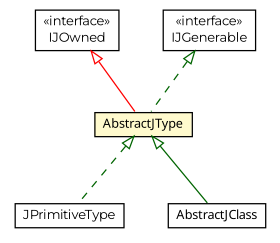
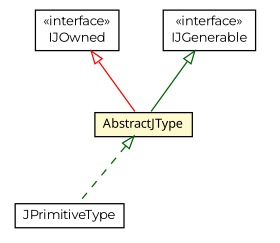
  digraph {
    fontname=Montserrat
    nodesep=0.25
    ranksep=0.5
    node [fontcolor=black fontname=Montserrat fontsize=10.0 shape=plaintext]
    edge [arrowtail=empty color=darkgreen dir=back fontname=Montserrat fontsize=10 headport=p labelfontname=arial labelfontsize=10 style=dashed tailport=p]
    n1 [label=<<table title="com.helger.jcodemodel.JPrimitiveType" border="0" cellborder="1" cellspacing="0" cellpadding="2" port="p" href="./JPrimitiveType.html"> 		<tr><td><table border="0" cellspacing="0" cellpadding="1"> <tr><td align="center" balign="center"> JPrimitiveType </td></tr> 		</table></td></tr> 		</table>>]
    n2 [label=<<table title="com.helger.jcodemodel.IJOwned" border="0" cellborder="1" cellspacing="0" cellpadding="2" port="p" href="./IJOwned.html"> 		<tr><td><table border="0" cellspacing="0" cellpadding="1"> <tr><td align="center" balign="center"> &#171;interface&#187; </td></tr> <tr><td align="center" balign="center"> IJOwned </td></tr> 		</table></td></tr> 		</table>>]
    n3 [label=<<table title="com.helger.jcodemodel.AbstractJType" border="0" cellborder="1" cellspacing="0" cellpadding="2" port="p" bgcolor="lemonChiffon" href="./AbstractJType.html"> 		<tr><td><table border="0" cellspacing="0" cellpadding="1"> <tr><td align="center" balign="center"><font face="ariali"> AbstractJType </font></td></tr> 		</table></td></tr> 		</table>>]
-   n4 [label=<<table title="com.helger.jcodemodel.AbstractJClass" border="0" cellborder="1" cellspacing="0" cellpadding="2" port="p" href="./AbstractJClass.html"> 		<tr><td><table border="0" cellspacing="0" cellpadding="1"> <tr><td align="center" balign="center"><font face="ariali"> AbstractJClass </font></td></tr> 		</table></td></tr> 		</table>>]
    n5 [label=<<table title="com.helger.jcodemodel.IJGenerable" border="0" cellborder="1" cellspacing="0" cellpadding="2" port="p" href="./IJGenerable.html"> 		<tr><td><table border="0" cellspacing="0" cellpadding="1"> <tr><td align="center" balign="center"> &#171;interface&#187; </td></tr> <tr><td align="center" balign="center"> IJGenerable </td></tr> 		</table></td></tr> 		</table>>]
    n2 -> n3 [color=red style=solid]
    n3 -> n1
-   n3 -> n4 [style=""]
-   n5 -> n3
+   n5 -> n3 [style=solid]
  }
